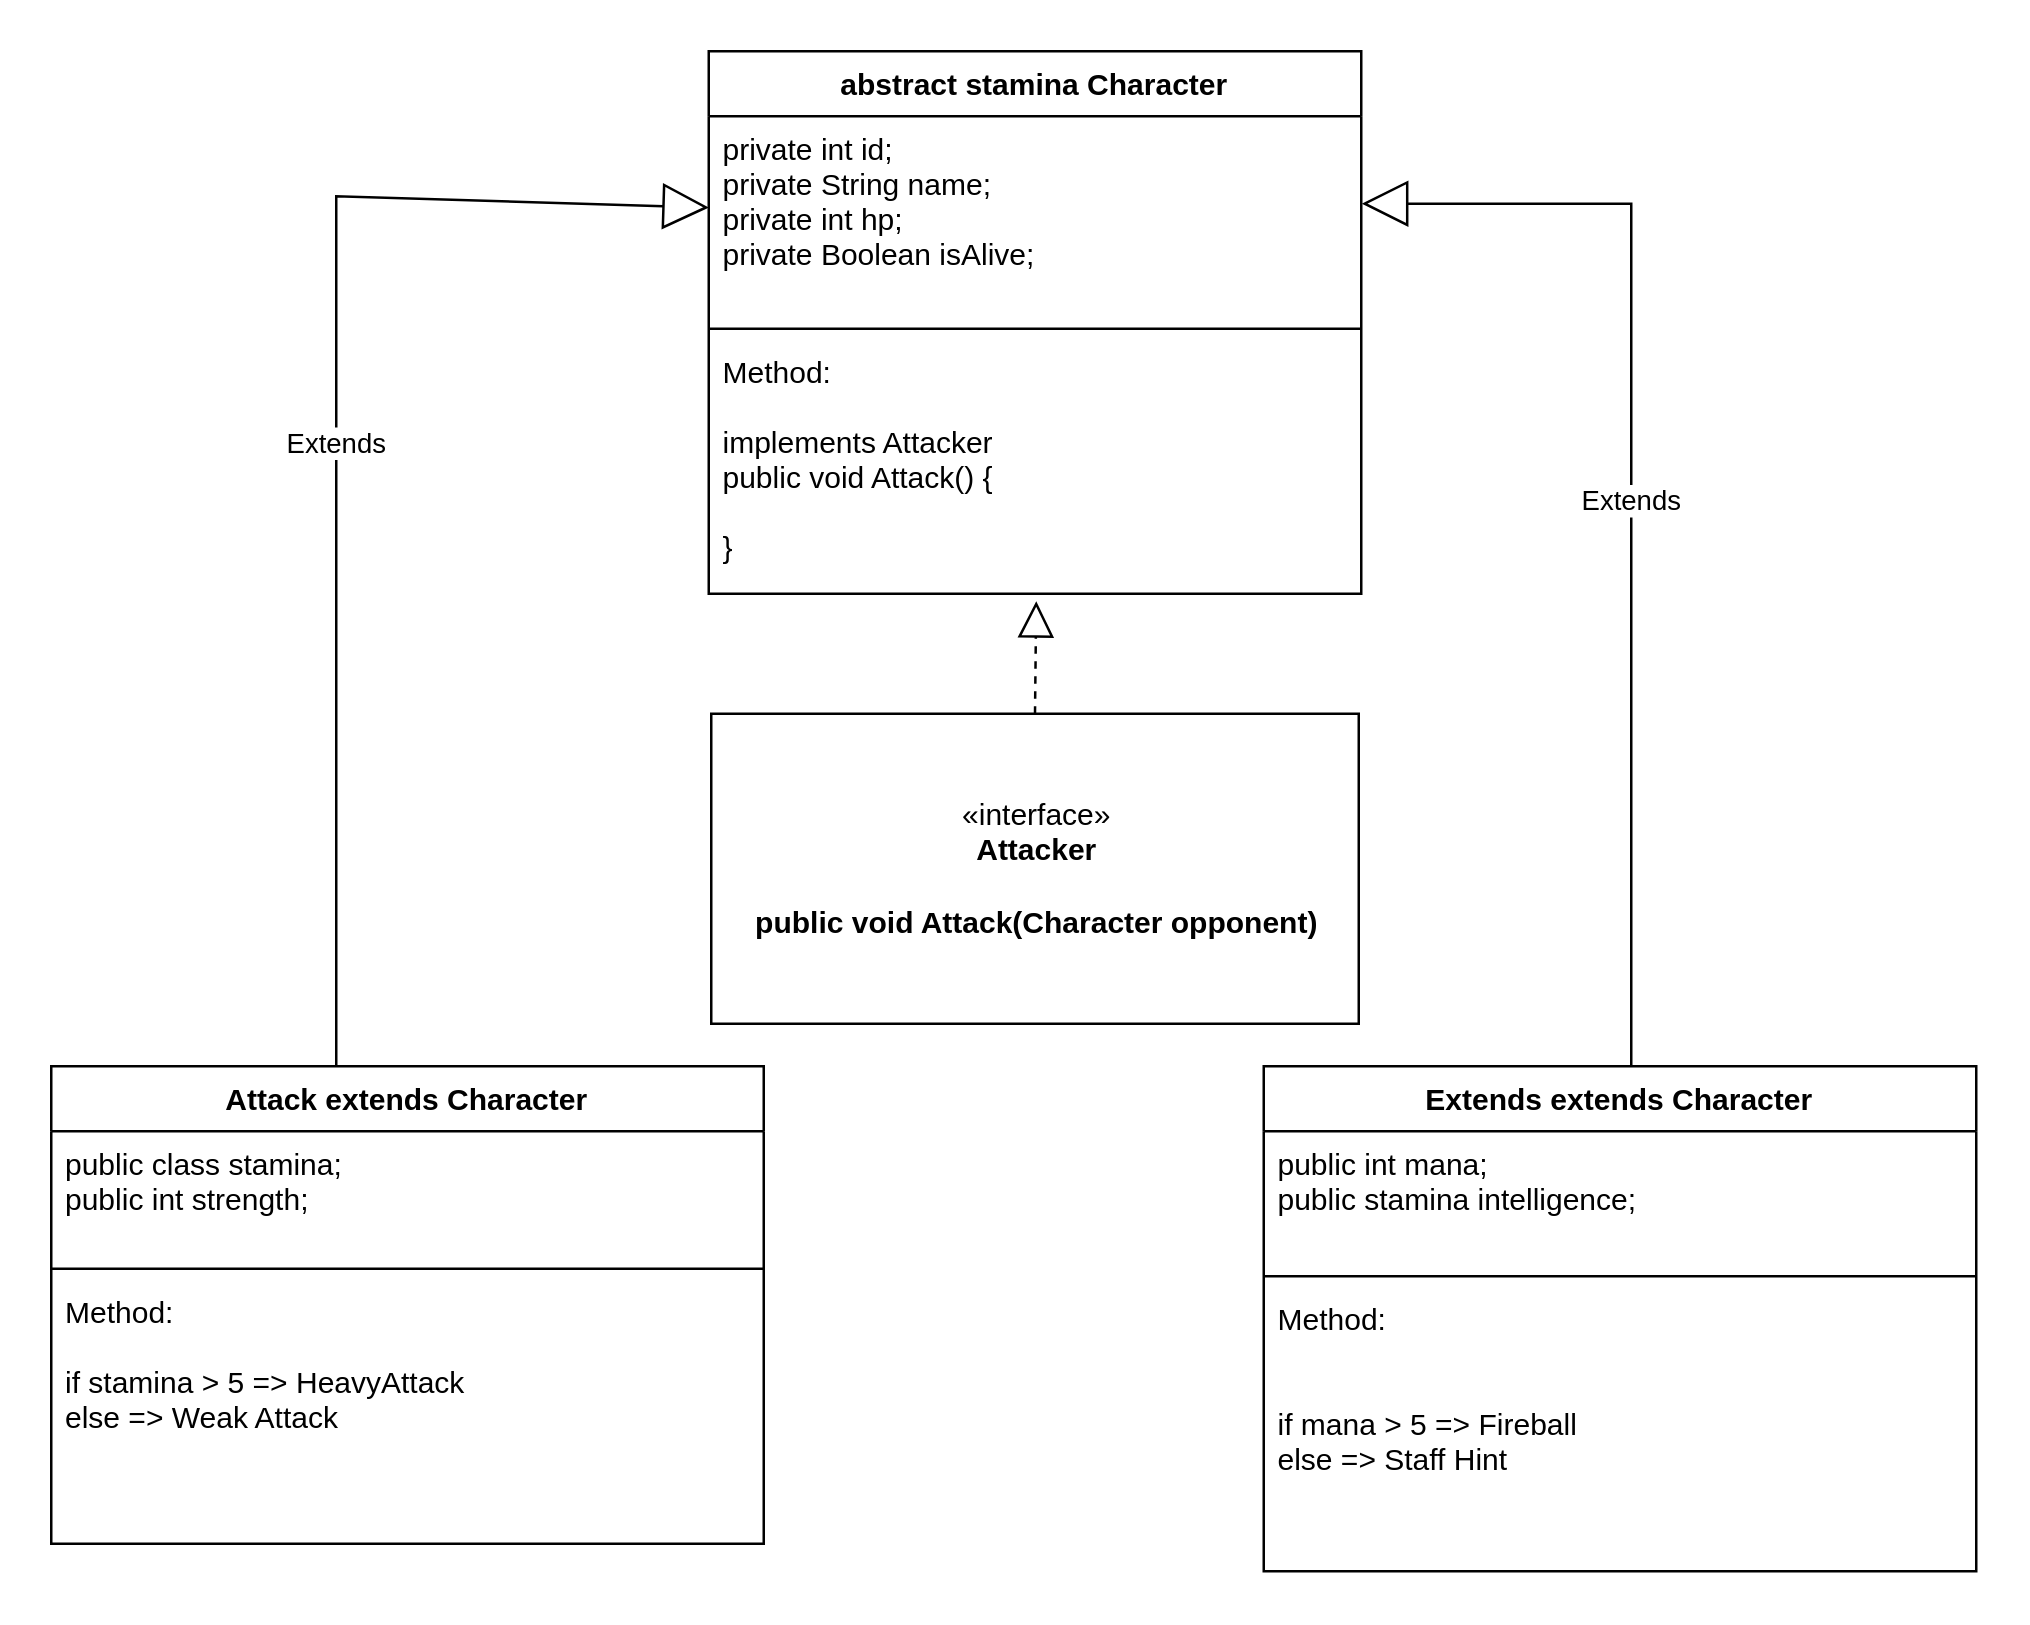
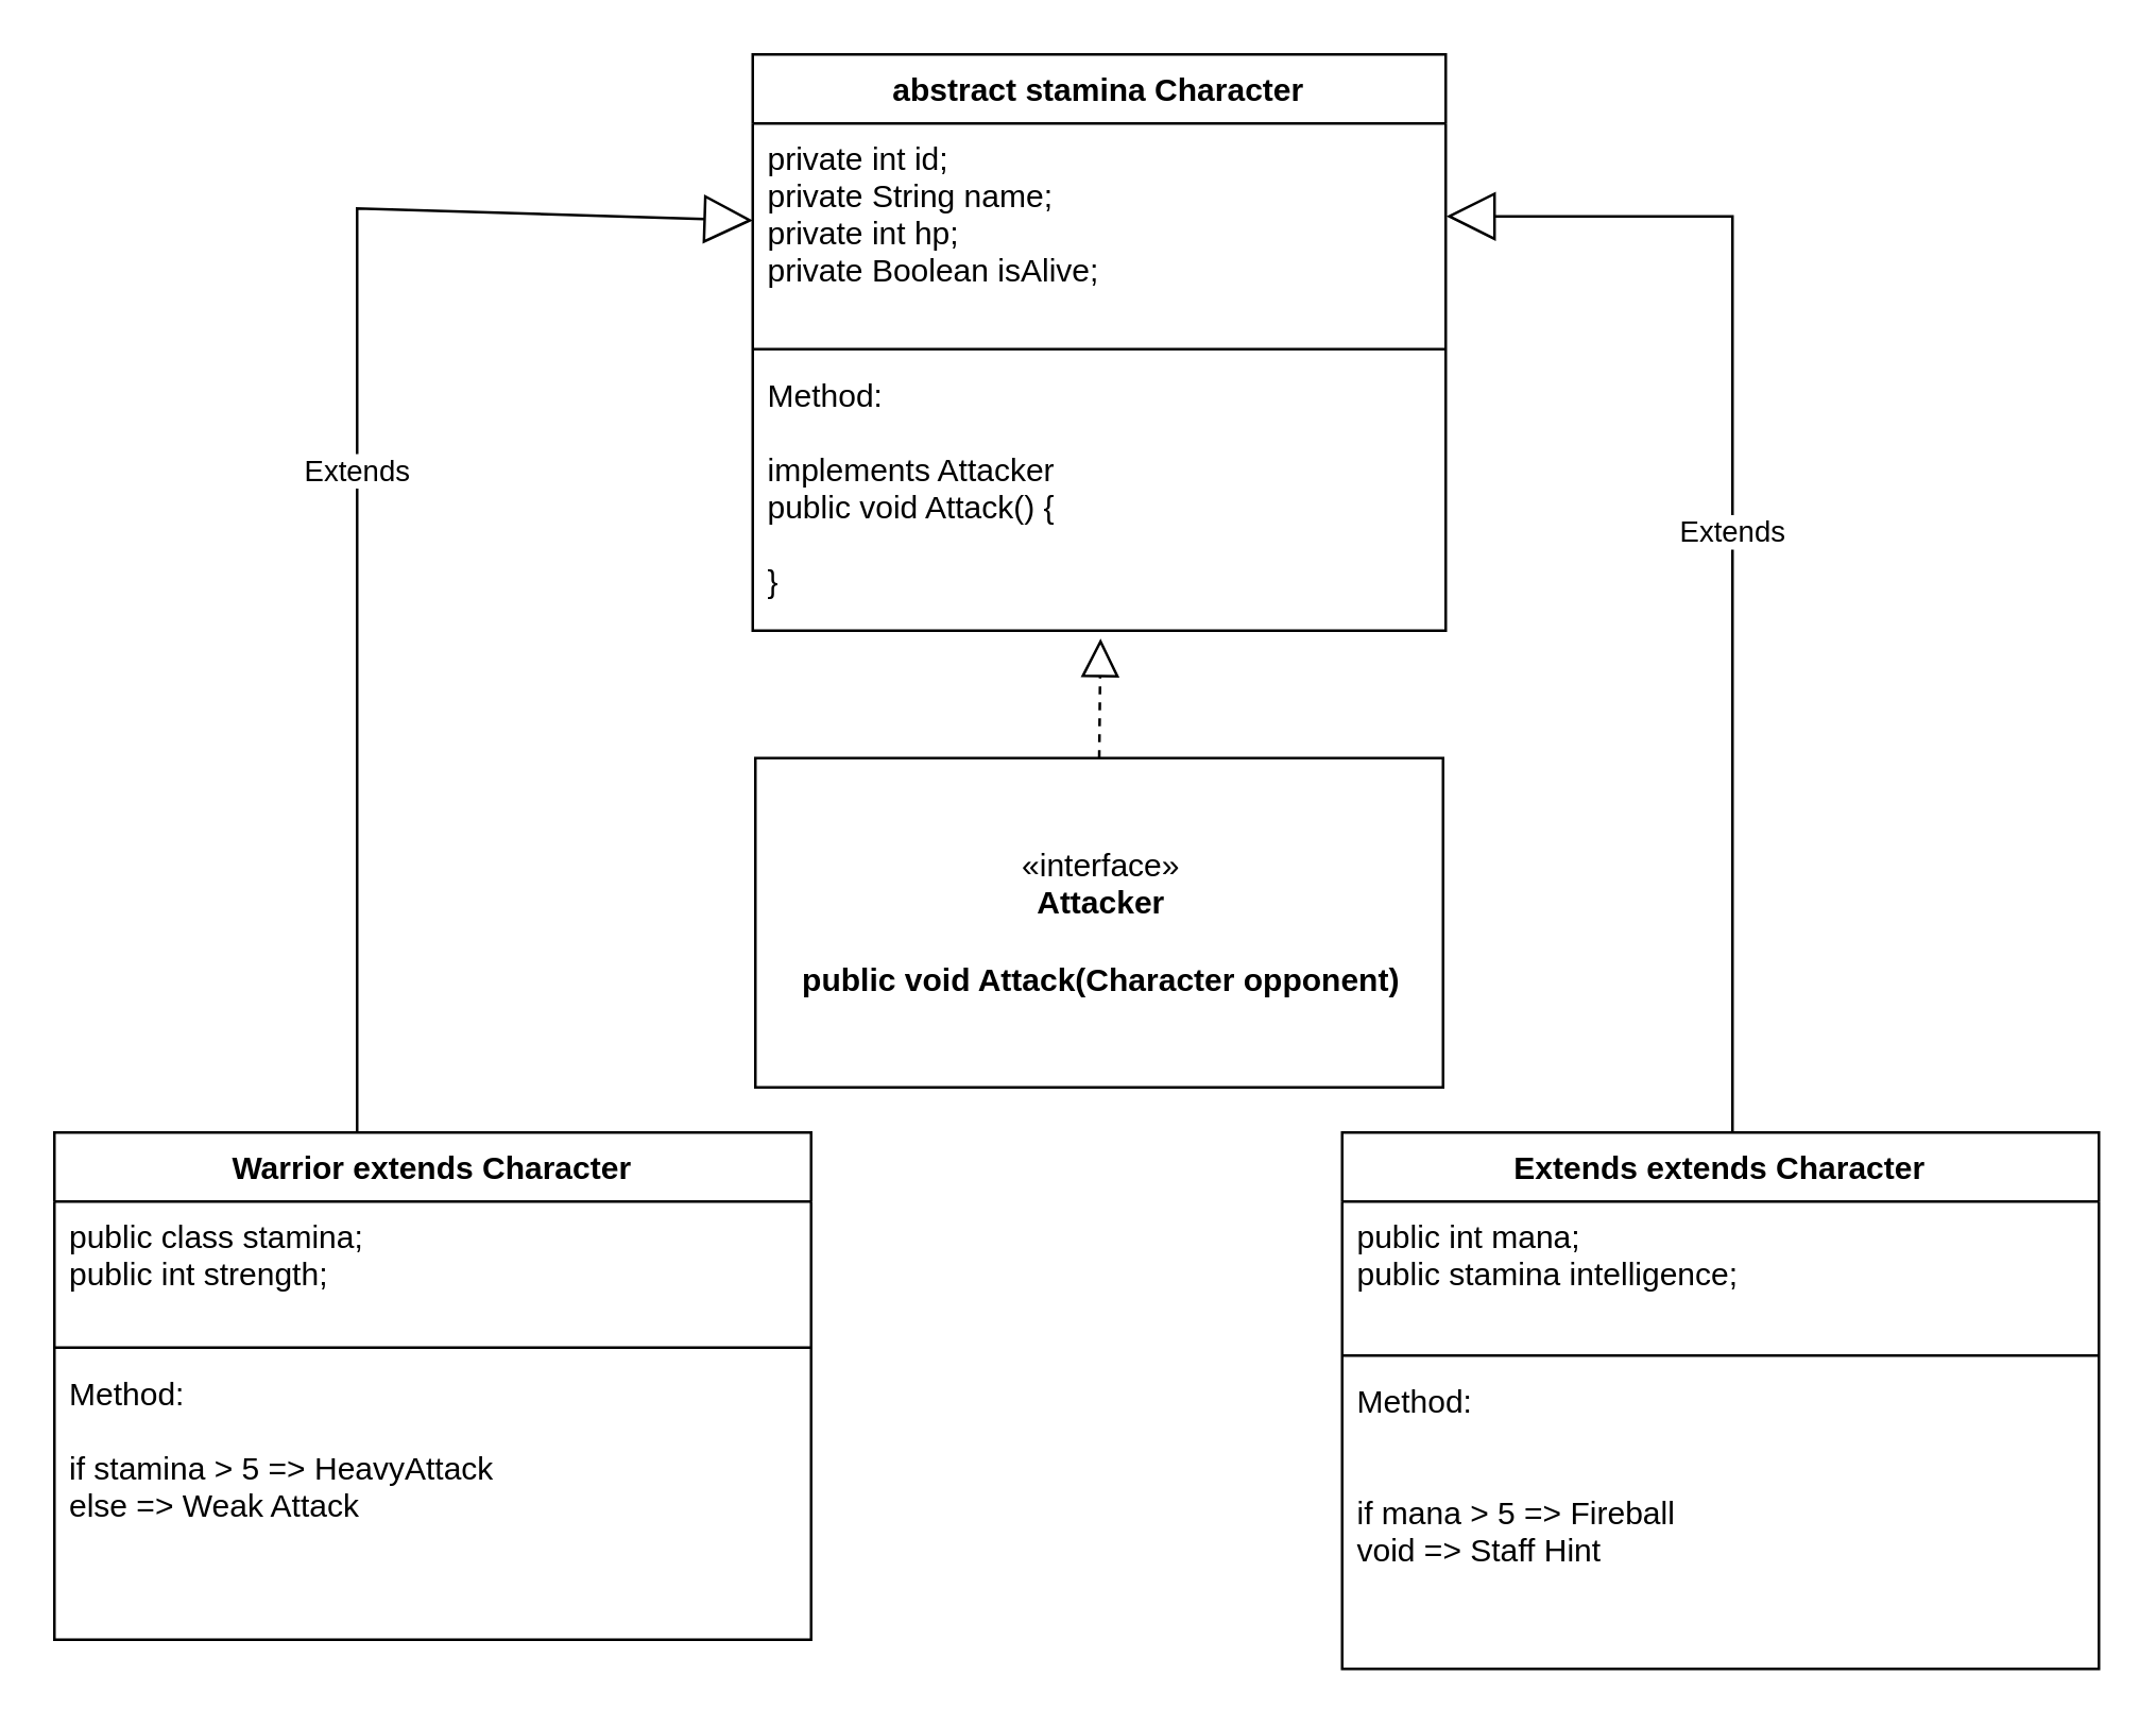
  <mxCell id="0" />
  <mxCell id="1" parent="0" />
  <mxCell id="2" value="abstract stamina Character" style="swimlane;fontStyle=1;align=center;verticalAlign=top;childLayout=stackLayout;horizontal=1;startSize=26;horizontalStack=0;resizeParent=1;resizeParentMax=0;resizeLast=0;collapsible=1;marginBottom=0;" parent="1" vertex="1"><mxGeometry x="283" y="20" width="261" height="217" as="geometry" /></mxCell>
  <mxCell id="3" value="private int id;&#10;private String name;&#10;private int hp;&#10;private Boolean isAlive;" style="text;strokeColor=none;fillColor=none;align=left;verticalAlign=top;spacingLeft=4;spacingRight=4;overflow=hidden;rotatable=0;points=[[0,0.5],[1,0.5]];portConstraint=eastwest;" parent="2" vertex="1"><mxGeometry y="26" width="261" height="81" as="geometry" /></mxCell>
  <mxCell id="4" value="" style="line;strokeWidth=1;fillColor=none;align=left;verticalAlign=middle;spacingTop=-1;spacingLeft=3;spacingRight=3;rotatable=0;labelPosition=right;points=[];portConstraint=eastwest;" parent="2" vertex="1"><mxGeometry y="107" width="261" height="8" as="geometry" /></mxCell>
  <mxCell id="5" value="Method:&#10;&#10;implements Attacker&#10;public void Attack() {&#10;&#10;}" style="text;strokeColor=none;fillColor=none;align=left;verticalAlign=top;spacingLeft=4;spacingRight=4;overflow=hidden;rotatable=0;points=[[0,0.5],[1,0.5]];portConstraint=eastwest;fontStyle=0" parent="2" vertex="1"><mxGeometry y="115" width="261" height="102" as="geometry" /></mxCell>
  <mxCell id="6" value="«interface»&lt;br&gt;&lt;b&gt;Attacker&lt;br&gt;&lt;br&gt;public void Attack(Character opponent)&lt;/b&gt;&lt;b&gt;&lt;br&gt;&lt;/b&gt;" style="html=1;" parent="1" vertex="1"><mxGeometry x="284" y="285" width="259" height="124" as="geometry" /></mxCell>
- <mxCell id="7" value="Attack extends Character" style="swimlane;fontStyle=1;align=center;verticalAlign=top;childLayout=stackLayout;horizontal=1;startSize=26;horizontalStack=0;resizeParent=1;resizeParentMax=0;resizeLast=0;collapsible=1;marginBottom=0;" parent="1" vertex="1"><mxGeometry x="20" y="426" width="285" height="191" as="geometry" /></mxCell>
+ <mxCell id="7" value="Warrior extends Character" style="swimlane;fontStyle=1;align=center;verticalAlign=top;childLayout=stackLayout;horizontal=1;startSize=26;horizontalStack=0;resizeParent=1;resizeParentMax=0;resizeLast=0;collapsible=1;marginBottom=0;" parent="1" vertex="1"><mxGeometry x="20" y="426" width="285" height="191" as="geometry" /></mxCell>
  <mxCell id="8" value="public class stamina;&#10;public int strength;" style="text;strokeColor=none;fillColor=none;align=left;verticalAlign=top;spacingLeft=4;spacingRight=4;overflow=hidden;rotatable=0;points=[[0,0.5],[1,0.5]];portConstraint=eastwest;" parent="7" vertex="1"><mxGeometry y="26" width="285" height="51" as="geometry" /></mxCell>
  <mxCell id="9" value="" style="line;strokeWidth=1;fillColor=none;align=left;verticalAlign=middle;spacingTop=-1;spacingLeft=3;spacingRight=3;rotatable=0;labelPosition=right;points=[];portConstraint=eastwest;" parent="7" vertex="1"><mxGeometry y="77" width="285" height="8" as="geometry" /></mxCell>
  <mxCell id="10" value="Method:&#10;&#10;if stamina &gt; 5 =&gt; HeavyAttack&#10;else =&gt; Weak Attack" style="text;strokeColor=none;fillColor=none;align=left;verticalAlign=top;spacingLeft=4;spacingRight=4;overflow=hidden;rotatable=0;points=[[0,0.5],[1,0.5]];portConstraint=eastwest;" parent="7" vertex="1"><mxGeometry y="85" width="285" height="106" as="geometry" /></mxCell>
  <mxCell id="11" value="Extends extends Character" style="swimlane;fontStyle=1;align=center;verticalAlign=top;childLayout=stackLayout;horizontal=1;startSize=26;horizontalStack=0;resizeParent=1;resizeParentMax=0;resizeLast=0;collapsible=1;marginBottom=0;" parent="1" vertex="1"><mxGeometry x="505" y="426" width="285" height="202" as="geometry" /></mxCell>
  <mxCell id="12" value="public int mana;&#10;public stamina intelligence;" style="text;strokeColor=none;fillColor=none;align=left;verticalAlign=top;spacingLeft=4;spacingRight=4;overflow=hidden;rotatable=0;points=[[0,0.5],[1,0.5]];portConstraint=eastwest;" parent="11" vertex="1"><mxGeometry y="26" width="285" height="54" as="geometry" /></mxCell>
  <mxCell id="13" value="" style="line;strokeWidth=1;fillColor=none;align=left;verticalAlign=middle;spacingTop=-1;spacingLeft=3;spacingRight=3;rotatable=0;labelPosition=right;points=[];portConstraint=eastwest;" parent="11" vertex="1"><mxGeometry y="80" width="285" height="8" as="geometry" /></mxCell>
- <mxCell id="14" value="Method:&#10;&#10;&#10;if mana &gt; 5 =&gt; Fireball&#10;else =&gt; Staff Hint" style="text;strokeColor=none;fillColor=none;align=left;verticalAlign=top;spacingLeft=4;spacingRight=4;overflow=hidden;rotatable=0;points=[[0,0.5],[1,0.5]];portConstraint=eastwest;" parent="11" vertex="1"><mxGeometry y="88" width="285" height="114" as="geometry" /></mxCell>
+ <mxCell id="14" value="Method:&#10;&#10;&#10;if mana &gt; 5 =&gt; Fireball&#10;void =&gt; Staff Hint" style="text;strokeColor=none;fillColor=none;align=left;verticalAlign=top;spacingLeft=4;spacingRight=4;overflow=hidden;rotatable=0;points=[[0,0.5],[1,0.5]];portConstraint=eastwest;" parent="11" vertex="1"><mxGeometry y="88" width="285" height="114" as="geometry" /></mxCell>
  <mxCell id="15" value="Extends" style="endArrow=block;endSize=16;endFill=0;html=1;rounded=0;exitX=0.4;exitY=0;exitDx=0;exitDy=0;exitPerimeter=0;" parent="1" source="7" target="3" edge="1"><mxGeometry width="160" relative="1" as="geometry"><mxPoint x="134" y="416" as="sourcePoint" /><mxPoint x="155" y="423" as="targetPoint" /><Array as="points"><mxPoint x="134" y="134" /><mxPoint x="134" y="78" /></Array></mxGeometry></mxCell>
  <mxCell id="16" value="Extends" style="endArrow=block;endSize=16;endFill=0;html=1;rounded=0;entryX=1.001;entryY=0.432;entryDx=0;entryDy=0;entryPerimeter=0;exitX=0.4;exitY=0;exitDx=0;exitDy=0;exitPerimeter=0;" parent="1" target="3" edge="1"><mxGeometry width="160" relative="1" as="geometry"><mxPoint x="652" y="426" as="sourcePoint" /><mxPoint x="798.912" y="134.286" as="targetPoint" /><Array as="points"><mxPoint x="652" y="81" /></Array></mxGeometry></mxCell>
  <mxCell id="17" value="" style="endArrow=block;dashed=1;endFill=0;endSize=12;html=1;rounded=0;exitX=0.5;exitY=0;exitDx=0;exitDy=0;" parent="1" source="6" edge="1"><mxGeometry width="160" relative="1" as="geometry"><mxPoint x="414" y="287" as="sourcePoint" /><mxPoint x="414" y="240" as="targetPoint" /></mxGeometry></mxCell>
